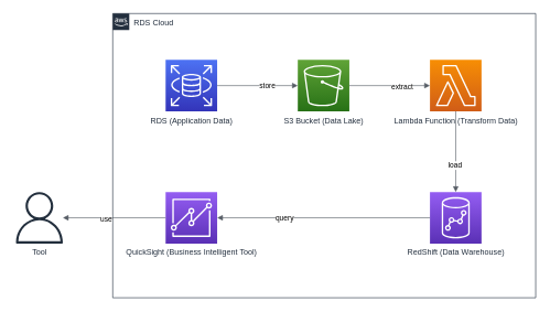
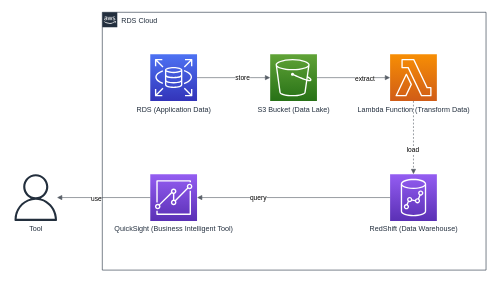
  <mxCell id="0" />
  <mxCell id="1" parent="0" />
  <mxCell id="2" value="RDS Cloud" style="points=[[0,0],[0.25,0],[0.5,0],[0.75,0],[1,0],[1,0.25],[1,0.5],[1,0.75],[1,1],[0.75,1],[0.5,1],[0.25,1],[0,1],[0,0.75],[0,0.5],[0,0.25]];outlineConnect=0;gradientColor=none;html=1;whiteSpace=wrap;fontSize=12;fontStyle=0;container=1;pointerEvents=0;collapsible=0;recursiveResize=0;shape=mxgraph.aws4.group;grIcon=mxgraph.aws4.group_aws_cloud_alt;strokeColor=#232F3E;fillColor=none;verticalAlign=top;align=left;spacingLeft=30;fontColor=#232F3E;dashed=0;" vertex="1" parent="1"><mxGeometry x="170" y="20" width="640" height="430" as="geometry" /></mxCell>
  <mxCell id="3" value="RedShift (Data Warehouse)" style="sketch=0;points=[[0,0,0],[0.25,0,0],[0.5,0,0],[0.75,0,0],[1,0,0],[0,1,0],[0.25,1,0],[0.5,1,0],[0.75,1,0],[1,1,0],[0,0.25,0],[0,0.5,0],[0,0.75,0],[1,0.25,0],[1,0.5,0],[1,0.75,0]];outlineConnect=0;fontColor=#232F3E;gradientColor=#945DF2;gradientDirection=north;fillColor=#5A30B5;strokeColor=#ffffff;dashed=0;verticalLabelPosition=bottom;verticalAlign=top;align=center;html=1;fontSize=12;fontStyle=0;aspect=fixed;shape=mxgraph.aws4.resourceIcon;resIcon=mxgraph.aws4.redshift;" vertex="1" parent="2"><mxGeometry x="480" y="270" width="78" height="78" as="geometry" /></mxCell>
  <mxCell id="4" value="RDS (Application Data)" style="sketch=0;points=[[0,0,0],[0.25,0,0],[0.5,0,0],[0.75,0,0],[1,0,0],[0,1,0],[0.25,1,0],[0.5,1,0],[0.75,1,0],[1,1,0],[0,0.25,0],[0,0.5,0],[0,0.75,0],[1,0.25,0],[1,0.5,0],[1,0.75,0]];outlineConnect=0;fontColor=#232F3E;gradientColor=#4D72F3;gradientDirection=north;fillColor=#3334B9;strokeColor=#ffffff;dashed=0;verticalLabelPosition=bottom;verticalAlign=top;align=center;html=1;fontSize=12;fontStyle=0;aspect=fixed;shape=mxgraph.aws4.resourceIcon;resIcon=mxgraph.aws4.rds;" vertex="1" parent="2"><mxGeometry x="80" y="70" width="78" height="78" as="geometry" /></mxCell>
  <mxCell id="5" value="QuickSight (Business Intelligent Tool)" style="sketch=0;points=[[0,0,0],[0.25,0,0],[0.5,0,0],[0.75,0,0],[1,0,0],[0,1,0],[0.25,1,0],[0.5,1,0],[0.75,1,0],[1,1,0],[0,0.25,0],[0,0.5,0],[0,0.75,0],[1,0.25,0],[1,0.5,0],[1,0.75,0]];outlineConnect=0;fontColor=#232F3E;gradientColor=#945DF2;gradientDirection=north;fillColor=#5A30B5;strokeColor=#ffffff;dashed=0;verticalLabelPosition=bottom;verticalAlign=top;align=center;html=1;fontSize=12;fontStyle=0;aspect=fixed;shape=mxgraph.aws4.resourceIcon;resIcon=mxgraph.aws4.quicksight;" vertex="1" parent="2"><mxGeometry x="80" y="270" width="78" height="78" as="geometry" /></mxCell>
  <mxCell id="6" value="S3 Bucket (Data Lake)" style="sketch=0;points=[[0,0,0],[0.25,0,0],[0.5,0,0],[0.75,0,0],[1,0,0],[0,1,0],[0.25,1,0],[0.5,1,0],[0.75,1,0],[1,1,0],[0,0.25,0],[0,0.5,0],[0,0.75,0],[1,0.25,0],[1,0.5,0],[1,0.75,0]];outlineConnect=0;fontColor=#232F3E;gradientColor=#60A337;gradientDirection=north;fillColor=#277116;strokeColor=#ffffff;dashed=0;verticalLabelPosition=bottom;verticalAlign=top;align=center;html=1;fontSize=12;fontStyle=0;aspect=fixed;shape=mxgraph.aws4.resourceIcon;resIcon=mxgraph.aws4.s3;" vertex="1" parent="2"><mxGeometry x="280" y="70" width="78" height="78" as="geometry" /></mxCell>
  <mxCell id="7" value="" style="edgeStyle=orthogonalEdgeStyle;html=1;endArrow=block;elbow=vertical;startArrow=none;endFill=1;strokeColor=#545B64;rounded=0;exitX=1;exitY=0.5;exitDx=0;exitDy=0;exitPerimeter=0;entryX=0;entryY=0.5;entryDx=0;entryDy=0;entryPerimeter=0;" edge="1" parent="2" source="4" target="6"><mxGeometry width="100" relative="1" as="geometry"><mxPoint x="190" y="360" as="sourcePoint" /><mxPoint x="290" y="360" as="targetPoint" /></mxGeometry></mxCell>
  <mxCell id="8" value="store" style="edgeLabel;html=1;align=center;verticalAlign=middle;resizable=0;points=[];" vertex="1" connectable="0" parent="7"><mxGeometry x="0.225" y="1" relative="1" as="geometry"><mxPoint as="offset" /></mxGeometry></mxCell>
  <mxCell id="9" value="Lambda Function (Transform Data)" style="sketch=0;points=[[0,0,0],[0.25,0,0],[0.5,0,0],[0.75,0,0],[1,0,0],[0,1,0],[0.25,1,0],[0.5,1,0],[0.75,1,0],[1,1,0],[0,0.25,0],[0,0.5,0],[0,0.75,0],[1,0.25,0],[1,0.5,0],[1,0.75,0]];outlineConnect=0;fontColor=#232F3E;gradientColor=#F78E04;gradientDirection=north;fillColor=#D05C17;strokeColor=#ffffff;dashed=0;verticalLabelPosition=bottom;verticalAlign=top;align=center;html=1;fontSize=12;fontStyle=0;aspect=fixed;shape=mxgraph.aws4.resourceIcon;resIcon=mxgraph.aws4.lambda;" vertex="1" parent="2"><mxGeometry x="480" y="70" width="78" height="78" as="geometry" /></mxCell>
  <mxCell id="10" value="" style="edgeStyle=orthogonalEdgeStyle;html=1;endArrow=block;elbow=vertical;startArrow=none;endFill=1;strokeColor=#545B64;rounded=0;exitX=1;exitY=0.5;exitDx=0;exitDy=0;exitPerimeter=0;entryX=0;entryY=0.5;entryDx=0;entryDy=0;entryPerimeter=0;" edge="1" parent="2" source="6" target="9"><mxGeometry width="100" relative="1" as="geometry"><mxPoint x="380" y="210" as="sourcePoint" /><mxPoint x="480" y="200" as="targetPoint" /></mxGeometry></mxCell>
  <mxCell id="11" value="extract" style="edgeLabel;html=1;align=center;verticalAlign=middle;resizable=0;points=[];" vertex="1" connectable="0" parent="10"><mxGeometry x="0.298" y="-1" relative="1" as="geometry"><mxPoint as="offset" /></mxGeometry></mxCell>
- <mxCell id="12" value="" style="edgeStyle=orthogonalEdgeStyle;html=1;endArrow=block;elbow=vertical;startArrow=none;endFill=1;strokeColor=#545B64;rounded=0;exitX=0.5;exitY=1;exitDx=0;exitDy=0;exitPerimeter=0;entryX=0.5;entryY=0;entryDx=0;entryDy=0;entryPerimeter=0;" edge="1" parent="2" source="9" target="3"><mxGeometry width="100" relative="1" as="geometry"><mxPoint x="190" y="360" as="sourcePoint" /><mxPoint x="290" y="360" as="targetPoint" /></mxGeometry></mxCell>
+ <mxCell id="12" value="" style="edgeStyle=orthogonalEdgeStyle;html=1;endArrow=block;elbow=vertical;startArrow=none;endFill=1;strokeColor=#545B64;rounded=0;exitX=0.5;exitY=1;exitDx=0;exitDy=0;exitPerimeter=0;entryX=0.5;entryY=0;entryDx=0;entryDy=0;entryPerimeter=0;dashed=1;" edge="1" parent="2" source="9" target="3"><mxGeometry width="100" relative="1" as="geometry"><mxPoint x="190" y="360" as="sourcePoint" /><mxPoint x="290" y="360" as="targetPoint" /></mxGeometry></mxCell>
  <mxCell id="13" value="load" style="edgeLabel;html=1;align=center;verticalAlign=middle;resizable=0;points=[];" vertex="1" connectable="0" parent="12"><mxGeometry x="0.325" y="-2" relative="1" as="geometry"><mxPoint as="offset" /></mxGeometry></mxCell>
  <mxCell id="14" value="" style="edgeStyle=orthogonalEdgeStyle;html=1;endArrow=none;elbow=vertical;startArrow=block;startFill=1;strokeColor=#545B64;rounded=0;entryX=0;entryY=0.5;entryDx=0;entryDy=0;entryPerimeter=0;exitX=1;exitY=0.5;exitDx=0;exitDy=0;exitPerimeter=0;" edge="1" parent="2" source="5" target="3"><mxGeometry width="100" relative="1" as="geometry"><mxPoint x="190" y="360" as="sourcePoint" /><mxPoint x="290" y="360" as="targetPoint" /></mxGeometry></mxCell>
  <mxCell id="15" value="query" style="edgeLabel;html=1;align=center;verticalAlign=middle;resizable=0;points=[];" vertex="1" connectable="0" parent="14"><mxGeometry x="-0.371" relative="1" as="geometry"><mxPoint as="offset" /></mxGeometry></mxCell>
  <mxCell id="16" value="Tool" style="sketch=0;outlineConnect=0;fontColor=#232F3E;gradientColor=none;fillColor=#232F3D;strokeColor=none;dashed=0;verticalLabelPosition=bottom;verticalAlign=top;align=center;html=1;fontSize=12;fontStyle=0;aspect=fixed;pointerEvents=1;shape=mxgraph.aws4.user;" vertex="1" parent="1"><mxGeometry x="20" y="290" width="78" height="78" as="geometry" /></mxCell>
  <mxCell id="17" value="" style="edgeStyle=orthogonalEdgeStyle;html=1;endArrow=none;elbow=vertical;startArrow=block;startFill=1;endFill=0;strokeColor=#545B64;rounded=0;entryX=0;entryY=0.5;entryDx=0;entryDy=0;entryPerimeter=0;" edge="1" parent="1" source="16" target="5"><mxGeometry width="100" relative="1" as="geometry"><mxPoint x="360" y="380" as="sourcePoint" /><mxPoint x="460" y="380" as="targetPoint" /></mxGeometry></mxCell>
  <mxCell id="18" value="use" style="edgeLabel;html=1;align=center;verticalAlign=middle;resizable=0;points=[];" vertex="1" connectable="0" parent="17"><mxGeometry x="-0.168" y="-1" relative="1" as="geometry"><mxPoint as="offset" /></mxGeometry></mxCell>
